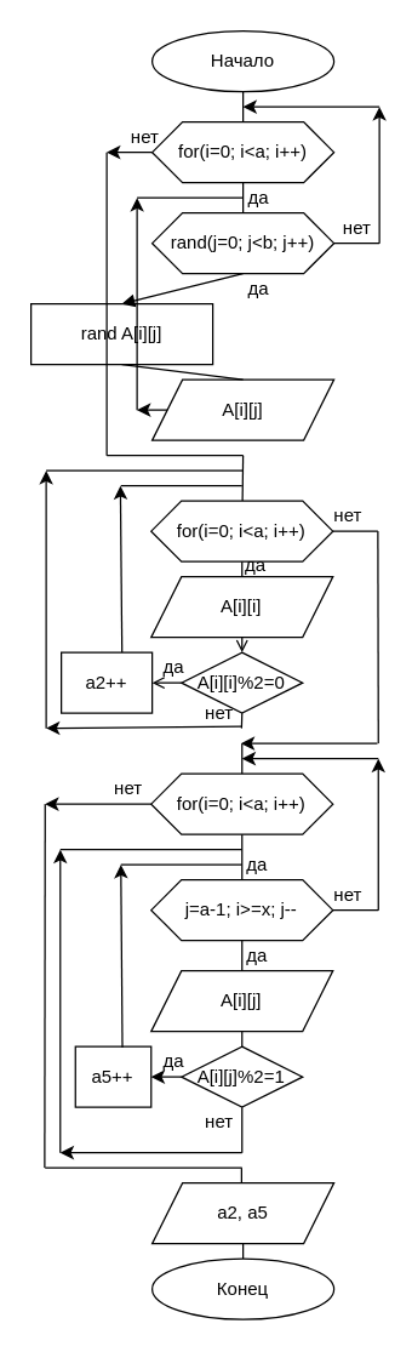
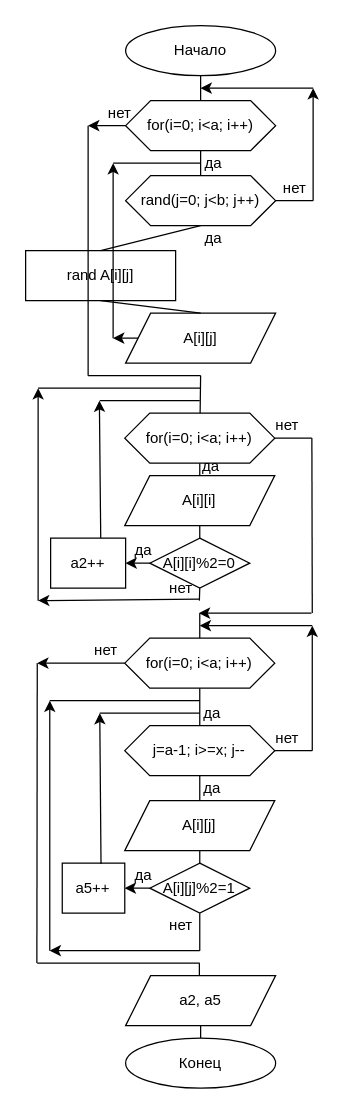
  <mxCell id="0" />
  <mxCell id="1" parent="0" />
  <mxCell id="2" value="Начало" style="ellipse;whiteSpace=wrap;html=1;" parent="1" vertex="1"><mxGeometry x="100" y="20" width="120" height="40" as="geometry" /></mxCell>
  <mxCell id="3" value="" style="endArrow=none;html=1;entryX=0.5;entryY=1;entryDx=0;entryDy=0;exitX=0.5;exitY=0;exitDx=0;exitDy=0;" parent="1" source="7" target="2" edge="1"><mxGeometry width="50" height="50" relative="1" as="geometry"><mxPoint x="160" y="70" as="sourcePoint" /><mxPoint x="180" y="100" as="targetPoint" /></mxGeometry></mxCell>
  <mxCell id="4" value="rand A[i][j]" style="rounded=0;whiteSpace=wrap;html=1;" parent="1" vertex="1"><mxGeometry x="20" y="200" width="120" height="40" as="geometry" /></mxCell>
  <mxCell id="5" value="A[i][j]" style="shape=parallelogram;perimeter=parallelogramPerimeter;whiteSpace=wrap;html=1;fixedSize=1;" parent="1" vertex="1"><mxGeometry x="100" y="250" width="120" height="40" as="geometry" /></mxCell>
  <mxCell id="6" value="" style="endArrow=none;html=1;exitX=0.5;exitY=1;exitDx=0;exitDy=0;entryX=0.5;entryY=0;entryDx=0;entryDy=0;" parent="1" source="4" target="5" edge="1"><mxGeometry width="50" height="50" relative="1" as="geometry"><mxPoint x="180" y="350" as="sourcePoint" /><mxPoint x="230" y="300" as="targetPoint" /></mxGeometry></mxCell>
  <mxCell id="7" value="for(i=0; i&amp;lt;a; i++)" style="shape=hexagon;perimeter=hexagonPerimeter2;whiteSpace=wrap;html=1;fixedSize=1;" parent="1" vertex="1"><mxGeometry x="100" y="80" width="120" height="40" as="geometry" /></mxCell>
  <mxCell id="8" value="rand(j=0; j&amp;lt;b; j++)" style="shape=hexagon;perimeter=hexagonPerimeter2;whiteSpace=wrap;html=1;fixedSize=1;" parent="1" vertex="1"><mxGeometry x="100" y="140" width="120" height="40" as="geometry" /></mxCell>
  <mxCell id="9" value="" style="endArrow=none;html=1;exitX=0.5;exitY=1;exitDx=0;exitDy=0;" parent="1" source="7" target="8" edge="1"><mxGeometry width="50" height="50" relative="1" as="geometry"><mxPoint x="190" y="190" as="sourcePoint" /><mxPoint x="240" y="140" as="targetPoint" /></mxGeometry></mxCell>
  <mxCell id="10" value="да" style="text;html=1;align=center;verticalAlign=middle;resizable=0;points=[];autosize=1;" parent="1" vertex="1"><mxGeometry x="155" y="120" width="30" height="20" as="geometry" /></mxCell>
  <mxCell id="11" value="да" style="text;html=1;align=center;verticalAlign=middle;resizable=0;points=[];autosize=1;" parent="1" vertex="1"><mxGeometry x="155" y="180" width="30" height="20" as="geometry" /></mxCell>
- <mxCell id="12" value="" style="endArrow=block;html=1;exitX=0.5;exitY=1;exitDx=0;exitDy=0;entryX=0.5;entryY=0;entryDx=0;entryDy=0;" parent="1" source="8" target="4" edge="1"><mxGeometry width="50" height="50" relative="1" as="geometry"><mxPoint x="190" y="200" as="sourcePoint" /><mxPoint x="160" y="190" as="targetPoint" /></mxGeometry></mxCell>
+ <mxCell id="12" value="" style="endArrow=none;html=1;exitX=0.5;exitY=1;exitDx=0;exitDy=0;entryX=0.5;entryY=0;entryDx=0;entryDy=0;" parent="1" source="8" target="4" edge="1"><mxGeometry width="50" height="50" relative="1" as="geometry"><mxPoint x="190" y="200" as="sourcePoint" /><mxPoint x="160" y="190" as="targetPoint" /></mxGeometry></mxCell>
  <mxCell id="13" value="" style="endArrow=classic;html=1;exitX=0;exitY=0.5;exitDx=0;exitDy=0;" parent="1" source="5" edge="1"><mxGeometry width="50" height="50" relative="1" as="geometry"><mxPoint x="170" y="240" as="sourcePoint" /><mxPoint x="90" y="270" as="targetPoint" /></mxGeometry></mxCell>
  <mxCell id="14" value="" style="endArrow=classic;html=1;" parent="1" edge="1"><mxGeometry width="50" height="50" relative="1" as="geometry"><mxPoint x="90" y="270" as="sourcePoint" /><mxPoint x="90" y="130" as="targetPoint" /></mxGeometry></mxCell>
  <mxCell id="15" value="" style="endArrow=none;html=1;" parent="1" edge="1"><mxGeometry width="50" height="50" relative="1" as="geometry"><mxPoint x="90" y="130" as="sourcePoint" /><mxPoint x="160" y="130" as="targetPoint" /></mxGeometry></mxCell>
  <mxCell id="16" value="" style="endArrow=none;html=1;exitX=1;exitY=0.5;exitDx=0;exitDy=0;" parent="1" source="8" edge="1"><mxGeometry width="50" height="50" relative="1" as="geometry"><mxPoint x="190" y="220" as="sourcePoint" /><mxPoint x="250" y="160" as="targetPoint" /></mxGeometry></mxCell>
  <mxCell id="17" value="нет" style="text;html=1;align=center;verticalAlign=middle;resizable=0;points=[];autosize=1;" parent="1" vertex="1"><mxGeometry x="220" y="140" width="30" height="20" as="geometry" /></mxCell>
  <mxCell id="18" value="" style="endArrow=classic;html=1;" parent="1" edge="1"><mxGeometry width="50" height="50" relative="1" as="geometry"><mxPoint x="250" y="160" as="sourcePoint" /><mxPoint x="250" y="70" as="targetPoint" /></mxGeometry></mxCell>
  <mxCell id="19" value="" style="endArrow=classic;html=1;" parent="1" edge="1"><mxGeometry width="50" height="50" relative="1" as="geometry"><mxPoint x="250" y="70" as="sourcePoint" /><mxPoint x="160" y="70" as="targetPoint" /></mxGeometry></mxCell>
  <mxCell id="20" value="" style="endArrow=classic;html=1;exitX=0;exitY=0.5;exitDx=0;exitDy=0;" parent="1" source="7" edge="1"><mxGeometry width="50" height="50" relative="1" as="geometry"><mxPoint x="160" y="220" as="sourcePoint" /><mxPoint x="70" y="100" as="targetPoint" /></mxGeometry></mxCell>
  <mxCell id="21" value="" style="endArrow=none;html=1;" parent="1" edge="1"><mxGeometry width="50" height="50" relative="1" as="geometry"><mxPoint x="70" y="100" as="sourcePoint" /><mxPoint x="70" y="300" as="targetPoint" /></mxGeometry></mxCell>
  <mxCell id="22" value="" style="endArrow=none;html=1;" parent="1" edge="1"><mxGeometry width="50" height="50" relative="1" as="geometry"><mxPoint x="70" y="300" as="sourcePoint" /><mxPoint x="160" y="300" as="targetPoint" /></mxGeometry></mxCell>
  <mxCell id="23" value="" style="endArrow=none;html=1;" parent="1" target="24" edge="1"><mxGeometry width="50" height="50" relative="1" as="geometry"><mxPoint x="160" y="300" as="sourcePoint" /><mxPoint x="160" y="310" as="targetPoint" /></mxGeometry></mxCell>
  <mxCell id="24" value="for(i=0; i&amp;lt;a; i++)" style="shape=hexagon;perimeter=hexagonPerimeter2;whiteSpace=wrap;html=1;fixedSize=1;" parent="1" vertex="1"><mxGeometry x="99.31" y="330" width="120" height="40" as="geometry" /></mxCell>
  <mxCell id="25" value="" style="endArrow=none;html=1;exitX=0.5;exitY=1;exitDx=0;exitDy=0;" parent="1" source="24" edge="1"><mxGeometry width="50" height="50" relative="1" as="geometry"><mxPoint x="189.31" y="340" as="sourcePoint" /><mxPoint x="159.31" y="390" as="targetPoint" /></mxGeometry></mxCell>
  <mxCell id="26" value="A[i][i]" style="shape=parallelogram;perimeter=parallelogramPerimeter;whiteSpace=wrap;html=1;fixedSize=1;" parent="1" vertex="1"><mxGeometry x="99.31" y="380" width="120" height="40" as="geometry" /></mxCell>
  <mxCell id="27" value="да" style="text;html=1;align=center;verticalAlign=middle;resizable=0;points=[];autosize=1;" parent="1" vertex="1"><mxGeometry x="153" y="363" width="30" height="20" as="geometry" /></mxCell>
  <mxCell id="28" value="A[i][i]%2=0" style="rhombus;whiteSpace=wrap;html=1;" parent="1" vertex="1"><mxGeometry x="119.31" y="430" width="80" height="40" as="geometry" /></mxCell>
- <mxCell id="29" value="" style="endArrow=open;html=1;exitX=0.5;exitY=1;exitDx=0;exitDy=0;entryX=0.5;entryY=0;entryDx=0;entryDy=0;" parent="1" source="26" target="28" edge="1"><mxGeometry width="50" height="50" relative="1" as="geometry"><mxPoint x="189.31" y="340" as="sourcePoint" /><mxPoint x="239.31" y="290" as="targetPoint" /></mxGeometry></mxCell>
+ <mxCell id="29" value="" style="endArrow=none;html=1;exitX=0.5;exitY=1;exitDx=0;exitDy=0;entryX=0.5;entryY=0;entryDx=0;entryDy=0;" parent="1" source="26" target="28" edge="1"><mxGeometry width="50" height="50" relative="1" as="geometry"><mxPoint x="189.31" y="340" as="sourcePoint" /><mxPoint x="239.31" y="290" as="targetPoint" /></mxGeometry></mxCell>
  <mxCell id="30" value="да" style="text;html=1;align=center;verticalAlign=middle;resizable=0;points=[];autosize=1;" parent="1" vertex="1"><mxGeometry x="99.31" y="430" width="30" height="20" as="geometry" /></mxCell>
  <mxCell id="31" value="a2++" style="rounded=0;whiteSpace=wrap;html=1;" parent="1" vertex="1"><mxGeometry x="40" y="430" width="60" height="40" as="geometry" /></mxCell>
  <mxCell id="32" value="" style="endArrow=classic;html=1;exitX=0.668;exitY=-0.002;exitDx=0;exitDy=0;exitPerimeter=0;" parent="1" edge="1" source="31"><mxGeometry width="50" height="50" relative="1" as="geometry"><mxPoint x="79.31" y="400" as="sourcePoint" /><mxPoint x="79" y="320" as="targetPoint" /></mxGeometry></mxCell>
  <mxCell id="33" value="" style="endArrow=none;html=1;" parent="1" edge="1"><mxGeometry width="50" height="50" relative="1" as="geometry"><mxPoint x="79.31" y="320" as="sourcePoint" /><mxPoint x="159.31" y="320" as="targetPoint" /></mxGeometry></mxCell>
  <mxCell id="34" value="" style="endArrow=none;html=1;exitX=1;exitY=0.5;exitDx=0;exitDy=0;" parent="1" source="24" edge="1"><mxGeometry width="50" height="50" relative="1" as="geometry"><mxPoint x="229.31" y="430" as="sourcePoint" /><mxPoint x="249" y="350" as="targetPoint" /></mxGeometry></mxCell>
  <mxCell id="35" value="нет" style="text;html=1;align=center;verticalAlign=middle;resizable=0;points=[];autosize=1;" parent="1" vertex="1"><mxGeometry x="214.31" y="330" width="30" height="20" as="geometry" /></mxCell>
  <mxCell id="36" value="" style="endArrow=none;html=1;" parent="1" edge="1"><mxGeometry width="50" height="50" relative="1" as="geometry"><mxPoint x="249" y="350" as="sourcePoint" /><mxPoint x="249.31" y="490" as="targetPoint" /></mxGeometry></mxCell>
  <mxCell id="37" value="" style="endArrow=classic;html=1;" parent="1" edge="1"><mxGeometry width="50" height="50" relative="1" as="geometry"><mxPoint x="248.62" y="490" as="sourcePoint" /><mxPoint x="158.62" y="490" as="targetPoint" /></mxGeometry></mxCell>
  <mxCell id="38" value="нет" style="text;html=1;align=center;verticalAlign=middle;resizable=0;points=[];autosize=1;" parent="1" vertex="1"><mxGeometry x="80" y="80" width="30" height="20" as="geometry" /></mxCell>
  <mxCell id="39" value="" style="endArrow=none;html=1;entryX=0.5;entryY=0;entryDx=0;entryDy=0;" parent="1" target="40" edge="1"><mxGeometry width="50" height="50" relative="1" as="geometry"><mxPoint x="159.31" y="490" as="sourcePoint" /><mxPoint x="159.31" y="500" as="targetPoint" /></mxGeometry></mxCell>
  <mxCell id="40" value="for(i=0; i&amp;lt;a; i++)" style="shape=hexagon;perimeter=hexagonPerimeter2;whiteSpace=wrap;html=1;fixedSize=1;" parent="1" vertex="1"><mxGeometry x="99.31" y="510" width="120" height="40" as="geometry" /></mxCell>
  <mxCell id="41" value="" style="endArrow=none;html=1;exitX=0.5;exitY=1;exitDx=0;exitDy=0;entryX=0.5;entryY=0;entryDx=0;entryDy=0;" parent="1" source="40" target="43" edge="1"><mxGeometry width="50" height="50" relative="1" as="geometry"><mxPoint x="169.31" y="580" as="sourcePoint" /><mxPoint x="159.31" y="560" as="targetPoint" /></mxGeometry></mxCell>
  <mxCell id="42" value="да" style="text;html=1;align=center;verticalAlign=middle;resizable=0;points=[];autosize=1;" parent="1" vertex="1"><mxGeometry x="154.31" y="560" width="30" height="20" as="geometry" /></mxCell>
  <mxCell id="43" value="j=a-1; i&amp;gt;=x; j--" style="shape=hexagon;perimeter=hexagonPerimeter2;whiteSpace=wrap;html=1;fixedSize=1;" parent="1" vertex="1"><mxGeometry x="99.31" y="580" width="120" height="40" as="geometry" /></mxCell>
  <mxCell id="44" value="" style="endArrow=none;html=1;exitX=0.5;exitY=1;exitDx=0;exitDy=0;" parent="1" source="43" edge="1"><mxGeometry width="50" height="50" relative="1" as="geometry"><mxPoint x="169.31" y="610" as="sourcePoint" /><mxPoint x="159.31" y="640" as="targetPoint" /></mxGeometry></mxCell>
  <mxCell id="45" value="да" style="text;html=1;align=center;verticalAlign=middle;resizable=0;points=[];autosize=1;" parent="1" vertex="1"><mxGeometry x="154.31" y="620" width="30" height="20" as="geometry" /></mxCell>
  <mxCell id="46" value="A[i][j]" style="shape=parallelogram;perimeter=parallelogramPerimeter;whiteSpace=wrap;html=1;fixedSize=1;" parent="1" vertex="1"><mxGeometry x="99.31" y="640" width="120" height="40" as="geometry" /></mxCell>
  <mxCell id="47" value="" style="endArrow=none;html=1;exitX=0.5;exitY=1;exitDx=0;exitDy=0;" parent="1" source="46" edge="1"><mxGeometry width="50" height="50" relative="1" as="geometry"><mxPoint x="179.31" y="730" as="sourcePoint" /><mxPoint x="159.31" y="690" as="targetPoint" /></mxGeometry></mxCell>
  <mxCell id="48" value="A[i][j]%2=1" style="rhombus;whiteSpace=wrap;html=1;" parent="1" vertex="1"><mxGeometry x="119.31" y="690" width="80" height="40" as="geometry" /></mxCell>
  <mxCell id="49" value="" style="endArrow=classic;html=1;exitX=0;exitY=0.5;exitDx=0;exitDy=0;" parent="1" source="48" edge="1"><mxGeometry width="50" height="50" relative="1" as="geometry"><mxPoint x="179.31" y="680" as="sourcePoint" /><mxPoint x="99.31" y="710" as="targetPoint" /></mxGeometry></mxCell>
  <mxCell id="50" value="a5++" style="rounded=0;whiteSpace=wrap;html=1;" parent="1" vertex="1"><mxGeometry x="49.31" y="690" width="50" height="40" as="geometry" /></mxCell>
  <mxCell id="51" value="да" style="text;html=1;align=center;verticalAlign=middle;resizable=0;points=[];autosize=1;" parent="1" vertex="1"><mxGeometry x="99.31" y="690" width="30" height="20" as="geometry" /></mxCell>
  <mxCell id="52" value="" style="endArrow=classic;html=1;exitX=0.62;exitY=0.017;exitDx=0;exitDy=0;exitPerimeter=0;" parent="1" edge="1" source="50"><mxGeometry width="50" height="50" relative="1" as="geometry"><mxPoint x="79.31" y="688" as="sourcePoint" /><mxPoint x="79.31" y="570" as="targetPoint" /></mxGeometry></mxCell>
  <mxCell id="53" value="" style="endArrow=none;html=1;" parent="1" edge="1"><mxGeometry width="50" height="50" relative="1" as="geometry"><mxPoint x="79.31" y="570" as="sourcePoint" /><mxPoint x="159.31" y="570" as="targetPoint" /></mxGeometry></mxCell>
  <mxCell id="54" value="" style="endArrow=none;html=1;exitX=1;exitY=0.5;exitDx=0;exitDy=0;" parent="1" source="43" edge="1"><mxGeometry width="50" height="50" relative="1" as="geometry"><mxPoint x="209.31" y="600" as="sourcePoint" /><mxPoint x="249.31" y="600" as="targetPoint" /></mxGeometry></mxCell>
  <mxCell id="55" value="нет" style="text;html=1;align=center;verticalAlign=middle;resizable=0;points=[];autosize=1;" parent="1" vertex="1"><mxGeometry x="214.31" y="580" width="30" height="20" as="geometry" /></mxCell>
  <mxCell id="56" value="" style="endArrow=classic;html=1;" parent="1" edge="1"><mxGeometry width="50" height="50" relative="1" as="geometry"><mxPoint x="249.31" y="600" as="sourcePoint" /><mxPoint x="249.31" y="500" as="targetPoint" /></mxGeometry></mxCell>
  <mxCell id="57" value="" style="endArrow=classic;html=1;" parent="1" edge="1"><mxGeometry width="50" height="50" relative="1" as="geometry"><mxPoint x="249.31" y="500" as="sourcePoint" /><mxPoint x="159.31" y="500" as="targetPoint" /></mxGeometry></mxCell>
  <mxCell id="58" value="" style="endArrow=classic;html=1;exitX=0;exitY=0.5;exitDx=0;exitDy=0;" parent="1" source="40" edge="1"><mxGeometry width="50" height="50" relative="1" as="geometry"><mxPoint x="159.31" y="610" as="sourcePoint" /><mxPoint x="29.31" y="530" as="targetPoint" /></mxGeometry></mxCell>
  <mxCell id="59" value="" style="endArrow=none;html=1;" parent="1" edge="1"><mxGeometry width="50" height="50" relative="1" as="geometry"><mxPoint x="29.31" y="530" as="sourcePoint" /><mxPoint x="29" y="770" as="targetPoint" /></mxGeometry></mxCell>
  <mxCell id="60" value="нет" style="text;html=1;align=center;verticalAlign=middle;resizable=0;points=[];autosize=1;" parent="1" vertex="1"><mxGeometry x="69.31" y="510" width="30" height="20" as="geometry" /></mxCell>
  <mxCell id="61" value="" style="endArrow=none;html=1;" parent="1" edge="1"><mxGeometry width="50" height="50" relative="1" as="geometry"><mxPoint x="29.31" y="770" as="sourcePoint" /><mxPoint x="159.31" y="770" as="targetPoint" /></mxGeometry></mxCell>
  <mxCell id="62" value="a2, a5" style="shape=parallelogram;perimeter=parallelogramPerimeter;whiteSpace=wrap;html=1;fixedSize=1;" parent="1" vertex="1"><mxGeometry x="100" y="780" width="120" height="40" as="geometry" /></mxCell>
  <mxCell id="63" value="" style="endArrow=none;html=1;" parent="1" edge="1"><mxGeometry width="50" height="50" relative="1" as="geometry"><mxPoint x="159" y="770" as="sourcePoint" /><mxPoint x="159" y="780" as="targetPoint" /></mxGeometry></mxCell>
  <mxCell id="64" value="" style="endArrow=none;html=1;entryX=0.5;entryY=1;entryDx=0;entryDy=0;" parent="1" target="62" edge="1"><mxGeometry width="50" height="50" relative="1" as="geometry"><mxPoint x="160" y="830" as="sourcePoint" /><mxPoint x="230" y="820" as="targetPoint" /></mxGeometry></mxCell>
  <mxCell id="65" value="Конец" style="ellipse;whiteSpace=wrap;html=1;" parent="1" vertex="1"><mxGeometry x="100" y="830" width="120" height="40" as="geometry" /></mxCell>
- <mxCell id="66" value="" style="endArrow=open;html=1;exitX=0;exitY=0.5;exitDx=0;exitDy=0;entryX=1;entryY=0.5;entryDx=0;entryDy=0;" edge="1" parent="1" source="28" target="31"><mxGeometry width="50" height="50" relative="1" as="geometry"><mxPoint x="139.31" y="510" as="sourcePoint" /><mxPoint x="189.31" y="460" as="targetPoint" /></mxGeometry></mxCell>
+ <mxCell id="66" value="" style="endArrow=classic;html=1;exitX=0;exitY=0.5;exitDx=0;exitDy=0;entryX=1;entryY=0.5;entryDx=0;entryDy=0;" edge="1" parent="1" source="28" target="31"><mxGeometry width="50" height="50" relative="1" as="geometry"><mxPoint x="139.31" y="510" as="sourcePoint" /><mxPoint x="189.31" y="460" as="targetPoint" /></mxGeometry></mxCell>
  <mxCell id="67" value="" style="endArrow=none;html=1;exitX=0.5;exitY=1;exitDx=0;exitDy=0;" edge="1" parent="1" source="48"><mxGeometry width="50" height="50" relative="1" as="geometry"><mxPoint x="139.31" y="710" as="sourcePoint" /><mxPoint x="159.31" y="760" as="targetPoint" /></mxGeometry></mxCell>
  <mxCell id="68" value="нет" style="text;html=1;align=center;verticalAlign=middle;resizable=0;points=[];autosize=1;" vertex="1" parent="1"><mxGeometry x="129.31" y="730" width="30" height="20" as="geometry" /></mxCell>
  <mxCell id="69" value="" style="endArrow=classic;html=1;" edge="1" parent="1"><mxGeometry width="50" height="50" relative="1" as="geometry"><mxPoint x="159.31" y="760" as="sourcePoint" /><mxPoint x="39.31" y="760" as="targetPoint" /></mxGeometry></mxCell>
  <mxCell id="70" value="" style="endArrow=classic;html=1;" edge="1" parent="1"><mxGeometry width="50" height="50" relative="1" as="geometry"><mxPoint x="39.31" y="760" as="sourcePoint" /><mxPoint x="39.31" y="560" as="targetPoint" /></mxGeometry></mxCell>
  <mxCell id="71" value="" style="endArrow=none;html=1;" edge="1" parent="1"><mxGeometry width="50" height="50" relative="1" as="geometry"><mxPoint x="39.31" y="560" as="sourcePoint" /><mxPoint x="159.31" y="560" as="targetPoint" /></mxGeometry></mxCell>
  <mxCell id="72" value="" style="endArrow=none;html=1;entryX=0.5;entryY=1;entryDx=0;entryDy=0;" edge="1" parent="1" target="28"><mxGeometry width="50" height="50" relative="1" as="geometry"><mxPoint x="159" y="480" as="sourcePoint" /><mxPoint x="50" y="370" as="targetPoint" /></mxGeometry></mxCell>
  <mxCell id="73" value="нет" style="text;html=1;align=center;verticalAlign=middle;resizable=0;points=[];autosize=1;" vertex="1" parent="1"><mxGeometry x="129.31" y="460" width="30" height="20" as="geometry" /></mxCell>
  <mxCell id="74" value="" style="endArrow=classic;html=1;exitX=0.985;exitY=0.944;exitDx=0;exitDy=0;exitPerimeter=0;" edge="1" parent="1" source="73"><mxGeometry width="50" height="50" relative="1" as="geometry"><mxPoint x="60" y="460" as="sourcePoint" /><mxPoint x="30" y="480" as="targetPoint" /></mxGeometry></mxCell>
  <mxCell id="75" value="" style="endArrow=classic;html=1;" edge="1" parent="1"><mxGeometry width="50" height="50" relative="1" as="geometry"><mxPoint x="30" y="480" as="sourcePoint" /><mxPoint x="30" y="310" as="targetPoint" /></mxGeometry></mxCell>
  <mxCell id="76" value="" style="endArrow=none;html=1;" edge="1" parent="1"><mxGeometry width="50" height="50" relative="1" as="geometry"><mxPoint x="30" y="310" as="sourcePoint" /><mxPoint x="160" y="310" as="targetPoint" /></mxGeometry></mxCell>
